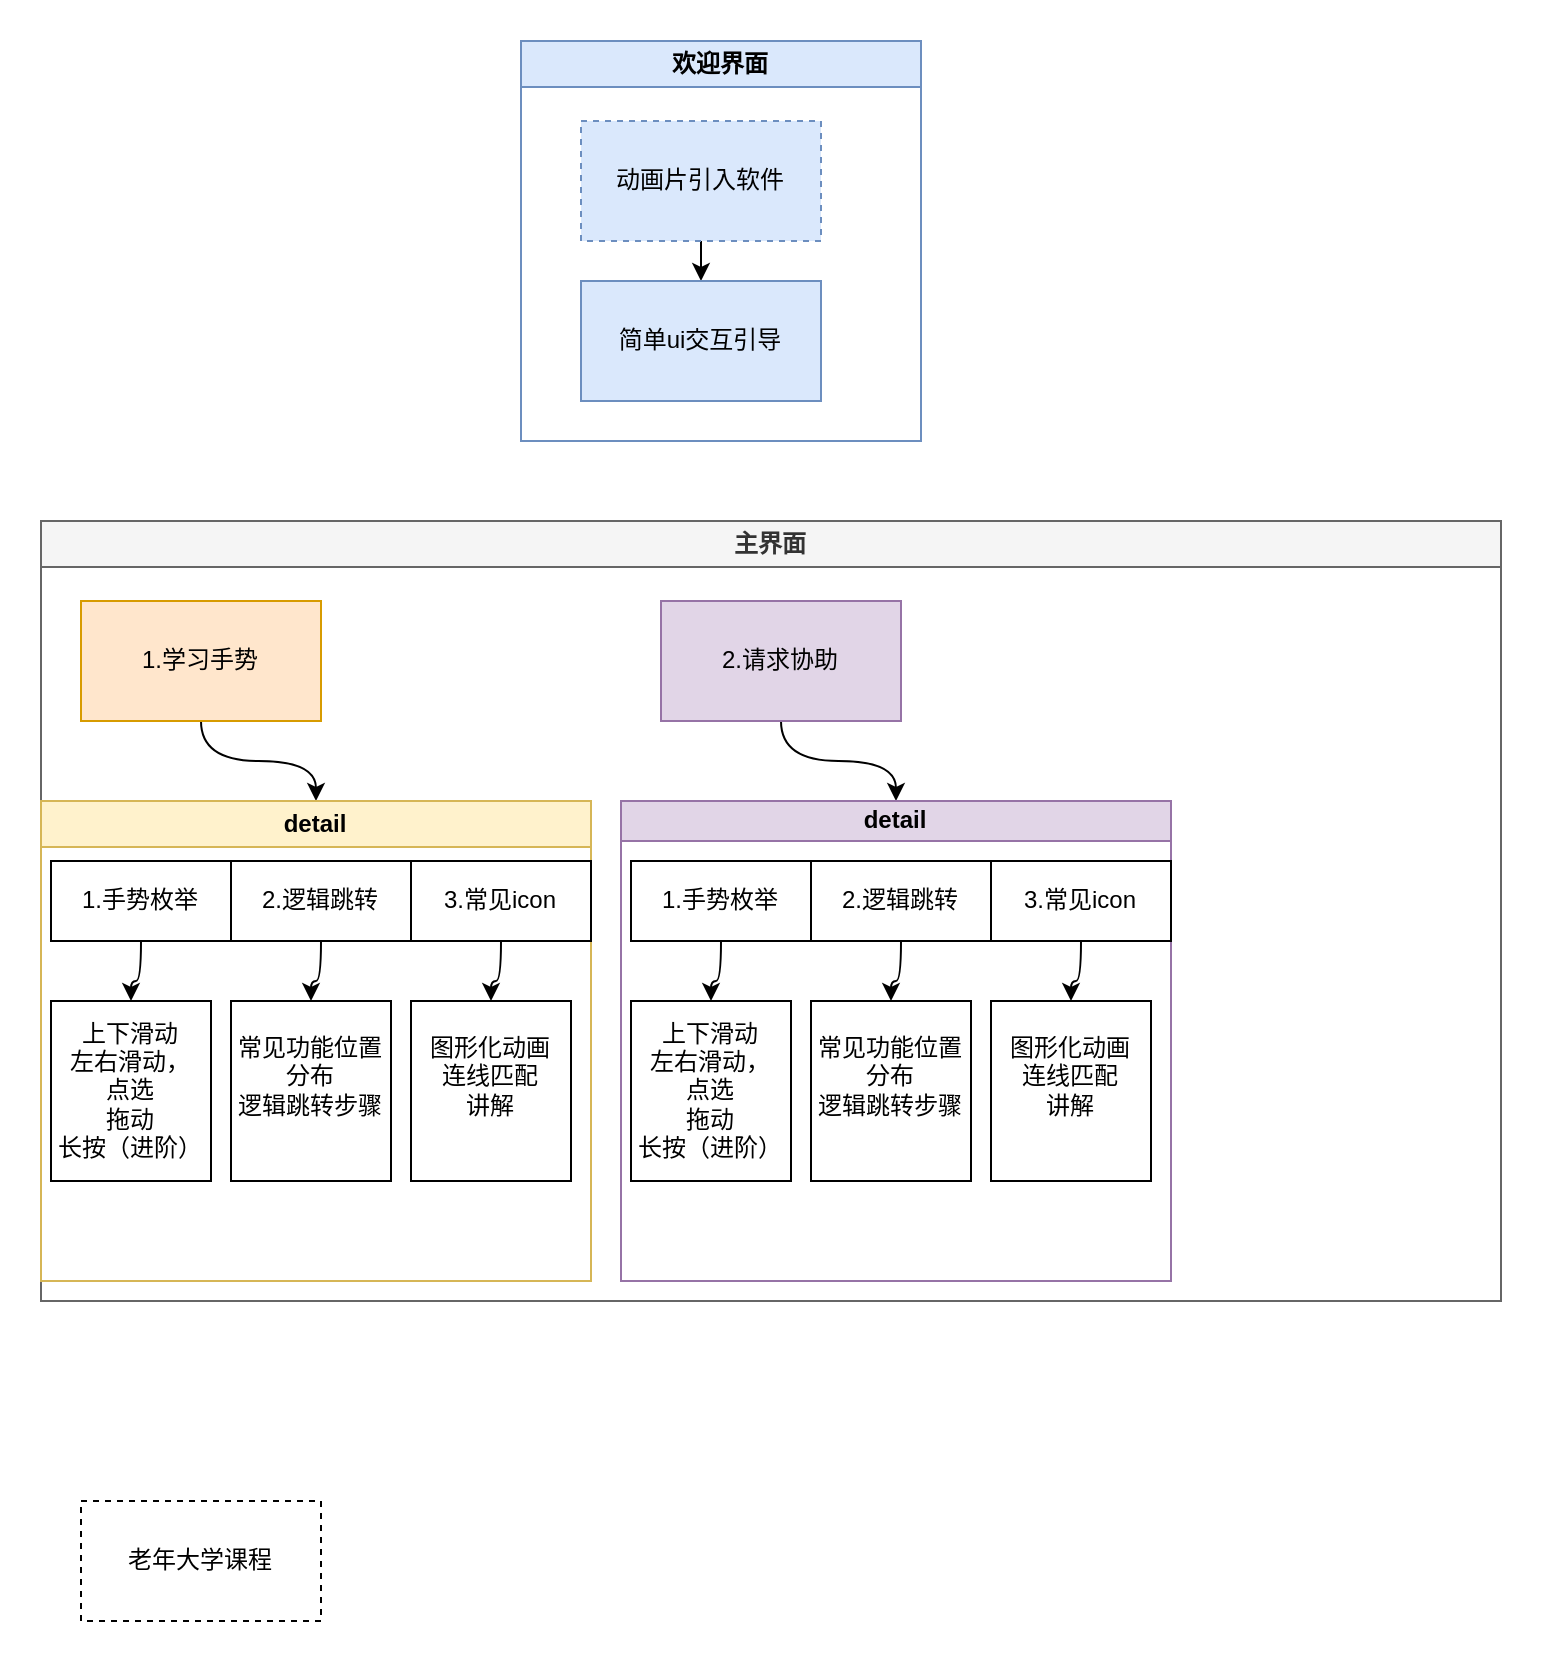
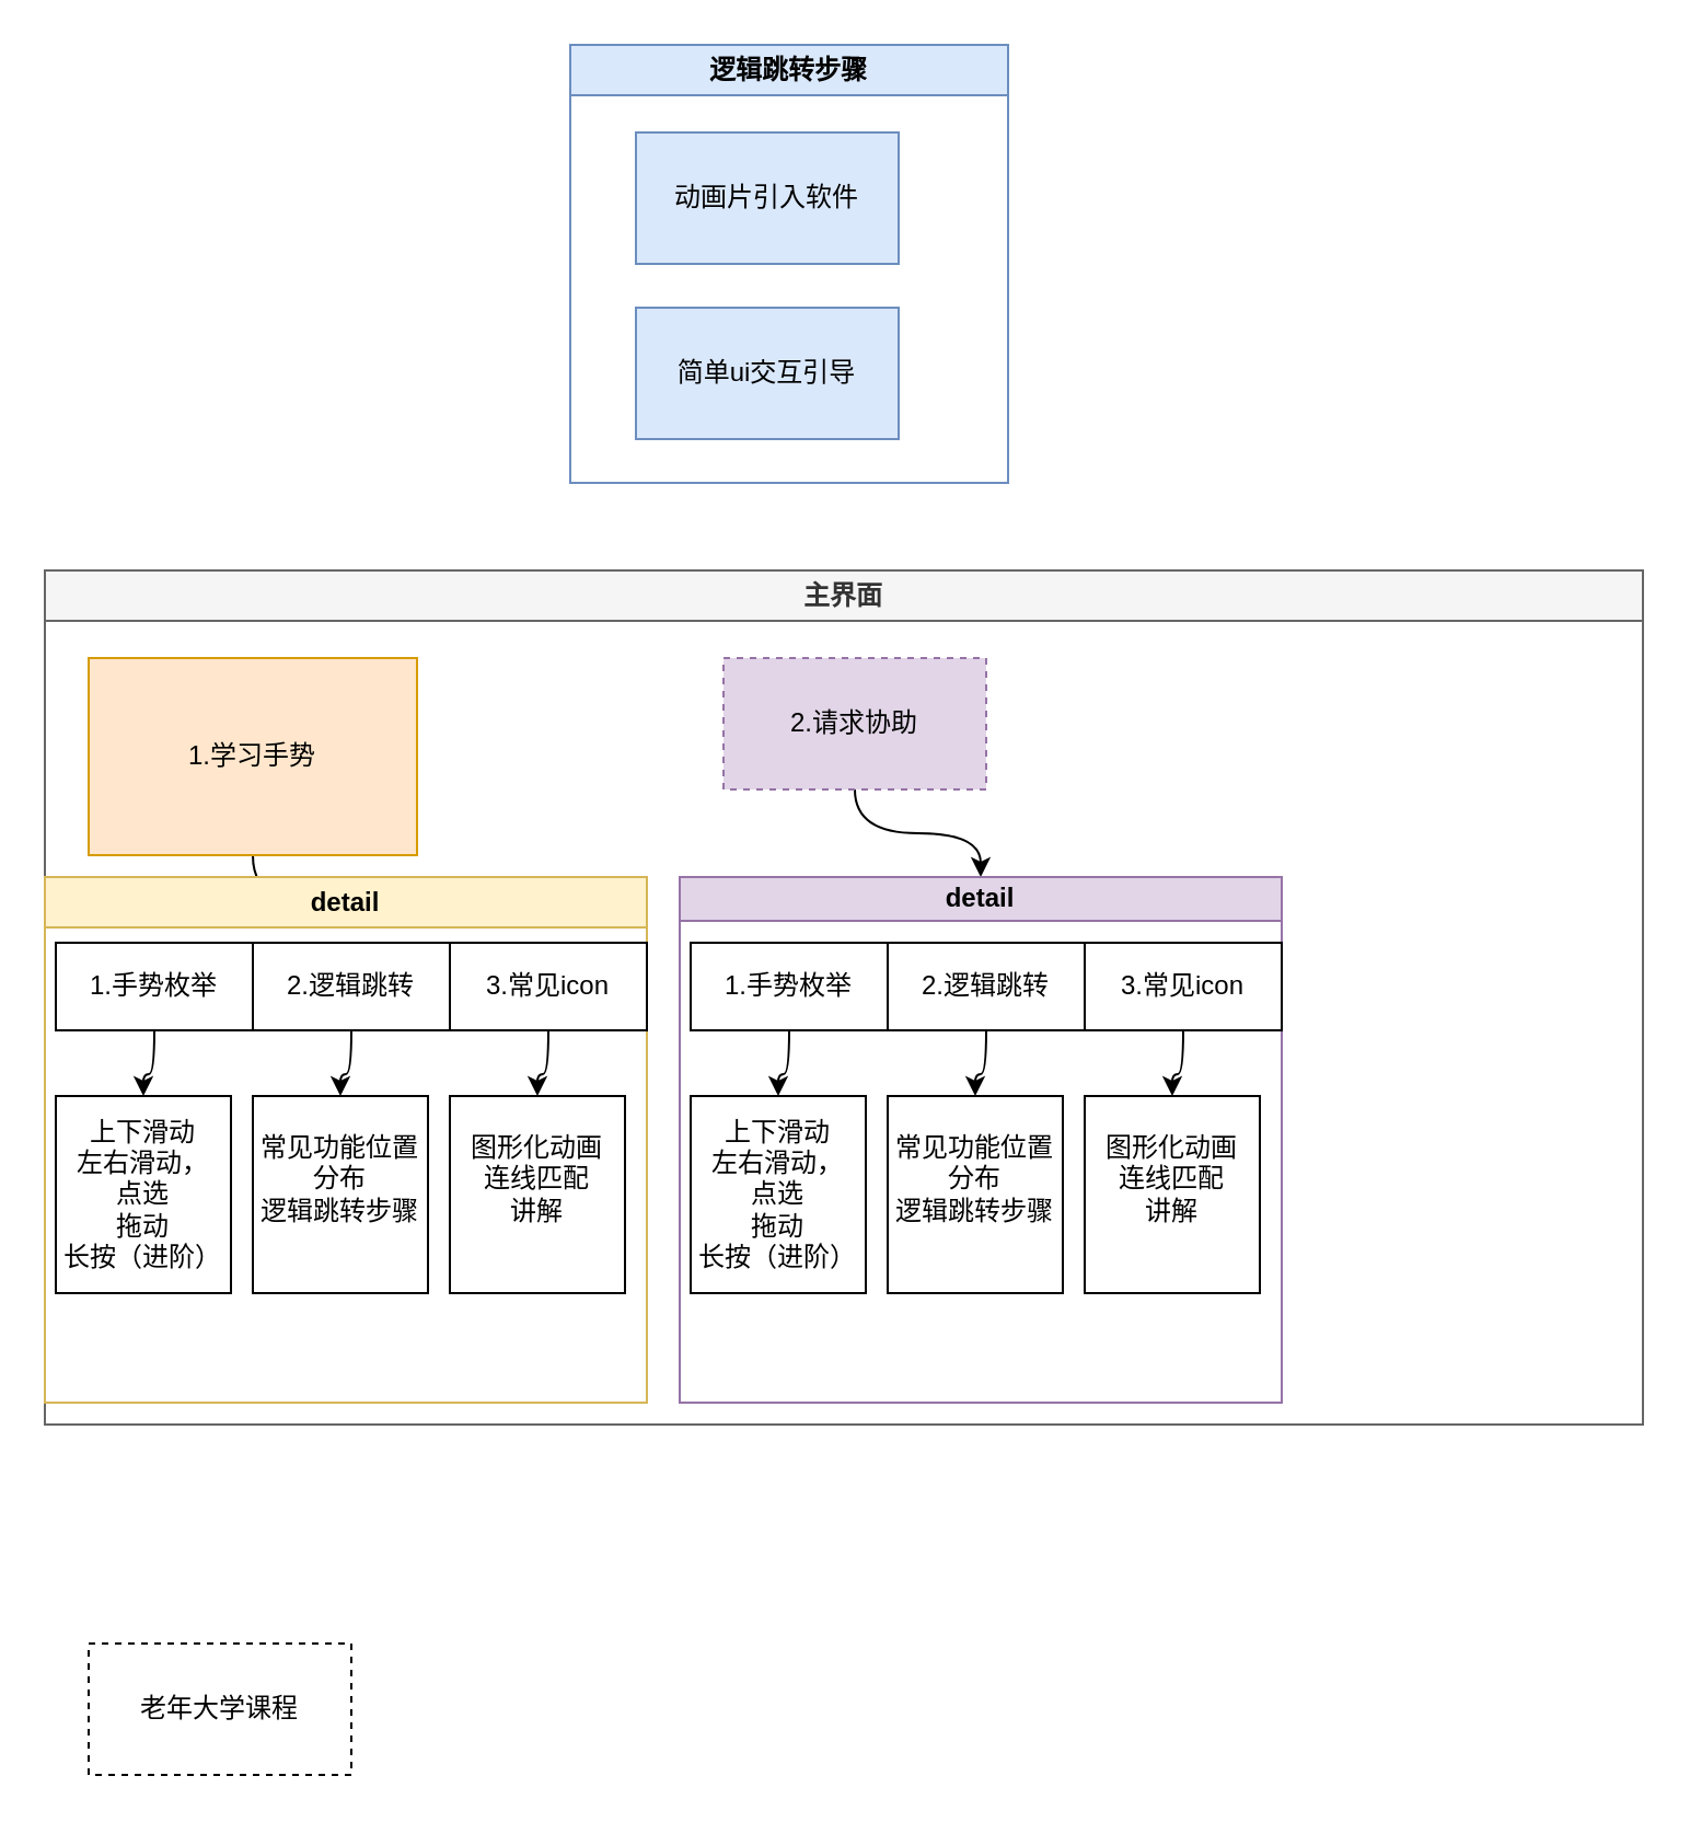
  <mxCell id="0" />
  <mxCell id="1" parent="0" />
- <mxCell id="2" value="欢迎界面" style="swimlane;whiteSpace=wrap;html=1;startSize=23;fillColor=#dae8fc;strokeColor=#6c8ebf;" parent="1" vertex="1"><mxGeometry x="260" y="20" width="200" height="200" as="geometry" /></mxCell>
- <mxCell id="3" value="" style="edgeStyle=orthogonalEdgeStyle;curved=1;rounded=0;orthogonalLoop=1;jettySize=auto;html=1;" parent="2" source="4" target="5" edge="1"><mxGeometry relative="1" as="geometry" /></mxCell>
- <mxCell id="4" value="动画片引入软件" style="rounded=0;whiteSpace=wrap;html=1;fillColor=#dae8fc;strokeColor=#6c8ebf;dashed=1;" parent="2" vertex="1"><mxGeometry x="30" y="40" width="120" height="60" as="geometry" /></mxCell>
+ <mxCell id="2" value="逻辑跳转步骤" style="swimlane;whiteSpace=wrap;html=1;startSize=23;fillColor=#dae8fc;strokeColor=#6c8ebf;" parent="1" vertex="1"><mxGeometry x="260" y="20" width="200" height="200" as="geometry" /></mxCell>
+ <mxCell id="4" value="动画片引入软件" style="rounded=0;whiteSpace=wrap;html=1;fillColor=#dae8fc;strokeColor=#6c8ebf;" parent="2" vertex="1"><mxGeometry x="30" y="40" width="120" height="60" as="geometry" /></mxCell>
  <mxCell id="5" value="简单ui交互引导" style="rounded=0;whiteSpace=wrap;html=1;fillColor=#dae8fc;strokeColor=#6c8ebf;" parent="2" vertex="1"><mxGeometry x="30" y="120" width="120" height="60" as="geometry" /></mxCell>
  <mxCell id="6" value="主界面" style="swimlane;whiteSpace=wrap;html=1;fillColor=#f5f5f5;strokeColor=#666666;fontColor=#333333;" parent="1" vertex="1"><mxGeometry x="20" y="260" width="730" height="390" as="geometry" /></mxCell>
  <mxCell id="7" style="edgeStyle=orthogonalEdgeStyle;curved=1;rounded=0;orthogonalLoop=1;jettySize=auto;html=1;" parent="6" source="8" target="11" edge="1"><mxGeometry relative="1" as="geometry" /></mxCell>
- <mxCell id="8" value="1.学习手势" style="rounded=0;whiteSpace=wrap;html=1;fillColor=#ffe6cc;strokeColor=#d79b00;" parent="6" vertex="1"><mxGeometry x="20" y="40" width="120" height="60" as="geometry" /></mxCell>
+ <mxCell id="8" value="1.学习手势" style="rounded=0;whiteSpace=wrap;html=1;fillColor=#ffe6cc;strokeColor=#d79b00;" parent="6" vertex="1"><mxGeometry x="20" y="40" width="150" height="90" as="geometry" /></mxCell>
  <mxCell id="9" style="edgeStyle=orthogonalEdgeStyle;curved=1;rounded=0;orthogonalLoop=1;jettySize=auto;html=1;exitX=0.5;exitY=1;exitDx=0;exitDy=0;entryX=0.5;entryY=0;entryDx=0;entryDy=0;" parent="6" source="10" target="21" edge="1"><mxGeometry relative="1" as="geometry" /></mxCell>
- <mxCell id="10" value="2.请求协助" style="rounded=0;whiteSpace=wrap;html=1;fillColor=#e1d5e7;strokeColor=#9673a6;" parent="6" vertex="1"><mxGeometry x="310" y="40" width="120" height="60" as="geometry" /></mxCell>
+ <mxCell id="10" value="2.请求协助" style="rounded=0;whiteSpace=wrap;html=1;fillColor=#e1d5e7;strokeColor=#9673a6;dashed=1;" parent="6" vertex="1"><mxGeometry x="310" y="40" width="120" height="60" as="geometry" /></mxCell>
  <mxCell id="11" value="detail" style="swimlane;whiteSpace=wrap;html=1;fillColor=#fff2cc;strokeColor=#d6b656;" parent="6" vertex="1"><mxGeometry y="140" width="275" height="240" as="geometry"><mxRectangle x="10" y="140" width="70" height="30" as="alternateBounds" /></mxGeometry></mxCell>
  <mxCell id="12" value="" style="edgeStyle=orthogonalEdgeStyle;curved=1;rounded=0;orthogonalLoop=1;jettySize=auto;html=1;" parent="11" source="13" target="14" edge="1"><mxGeometry relative="1" as="geometry" /></mxCell>
  <mxCell id="13" value="1.手势枚举" style="rounded=0;whiteSpace=wrap;html=1;" parent="11" vertex="1"><mxGeometry x="5" y="30" width="90" height="40" as="geometry" /></mxCell>
  <mxCell id="14" value="&lt;div&gt;上下滑动&lt;/div&gt;&lt;div&gt;左右滑动，&lt;/div&gt;&lt;div&gt;点选&lt;/div&gt;&lt;div&gt;拖动&lt;/div&gt;&lt;div&gt;长按（进阶）&lt;/div&gt;" style="rounded=0;whiteSpace=wrap;html=1;" parent="11" vertex="1"><mxGeometry x="5" y="100" width="80" height="90" as="geometry" /></mxCell>
  <mxCell id="15" value="" style="edgeStyle=orthogonalEdgeStyle;curved=1;rounded=0;orthogonalLoop=1;jettySize=auto;html=1;" parent="11" source="16" target="17" edge="1"><mxGeometry relative="1" as="geometry" /></mxCell>
  <mxCell id="16" value="2.逻辑跳转" style="rounded=0;whiteSpace=wrap;html=1;" parent="11" vertex="1"><mxGeometry x="95" y="30" width="90" height="40" as="geometry" /></mxCell>
  <mxCell id="17" value="&lt;div&gt;常见功能位置分布&lt;/div&gt;&lt;div&gt;逻辑跳转步骤&lt;/div&gt;&lt;div&gt;&lt;br&gt;&lt;/div&gt;" style="rounded=0;whiteSpace=wrap;html=1;" parent="11" vertex="1"><mxGeometry x="95" y="100" width="80" height="90" as="geometry" /></mxCell>
  <mxCell id="18" value="" style="edgeStyle=orthogonalEdgeStyle;curved=1;rounded=0;orthogonalLoop=1;jettySize=auto;html=1;" parent="11" source="19" target="20" edge="1"><mxGeometry relative="1" as="geometry" /></mxCell>
  <mxCell id="19" value="3.常见icon" style="rounded=0;whiteSpace=wrap;html=1;" parent="11" vertex="1"><mxGeometry x="185" y="30" width="90" height="40" as="geometry" /></mxCell>
  <mxCell id="20" value="&lt;div&gt;图形化动画&lt;/div&gt;&lt;div&gt;连线匹配&lt;/div&gt;&lt;div&gt;讲解&lt;/div&gt;&lt;div&gt;&lt;br&gt;&lt;/div&gt;" style="rounded=0;whiteSpace=wrap;html=1;" parent="11" vertex="1"><mxGeometry x="185" y="100" width="80" height="90" as="geometry" /></mxCell>
  <mxCell id="21" value="detail" style="swimlane;whiteSpace=wrap;html=1;fillColor=#e1d5e7;strokeColor=#9673a6;startSize=20;" parent="6" vertex="1"><mxGeometry x="290" y="140" width="275" height="240" as="geometry"><mxRectangle x="315" y="140" width="70" height="30" as="alternateBounds" /></mxGeometry></mxCell>
  <mxCell id="22" value="" style="edgeStyle=orthogonalEdgeStyle;curved=1;rounded=0;orthogonalLoop=1;jettySize=auto;html=1;" parent="21" source="23" target="24" edge="1"><mxGeometry relative="1" as="geometry" /></mxCell>
  <mxCell id="23" value="1.手势枚举" style="rounded=0;whiteSpace=wrap;html=1;" parent="21" vertex="1"><mxGeometry x="5" y="30" width="90" height="40" as="geometry" /></mxCell>
  <mxCell id="24" value="&lt;div&gt;上下滑动&lt;/div&gt;&lt;div&gt;左右滑动，&lt;/div&gt;&lt;div&gt;点选&lt;/div&gt;&lt;div&gt;拖动&lt;/div&gt;&lt;div&gt;长按（进阶）&lt;/div&gt;" style="rounded=0;whiteSpace=wrap;html=1;" parent="21" vertex="1"><mxGeometry x="5" y="100" width="80" height="90" as="geometry" /></mxCell>
  <mxCell id="25" value="" style="edgeStyle=orthogonalEdgeStyle;curved=1;rounded=0;orthogonalLoop=1;jettySize=auto;html=1;" parent="21" source="26" target="27" edge="1"><mxGeometry relative="1" as="geometry" /></mxCell>
  <mxCell id="26" value="2.逻辑跳转" style="rounded=0;whiteSpace=wrap;html=1;" parent="21" vertex="1"><mxGeometry x="95" y="30" width="90" height="40" as="geometry" /></mxCell>
  <mxCell id="27" value="&lt;div&gt;常见功能位置分布&lt;/div&gt;&lt;div&gt;逻辑跳转步骤&lt;/div&gt;&lt;div&gt;&lt;br&gt;&lt;/div&gt;" style="rounded=0;whiteSpace=wrap;html=1;" parent="21" vertex="1"><mxGeometry x="95" y="100" width="80" height="90" as="geometry" /></mxCell>
  <mxCell id="28" value="" style="edgeStyle=orthogonalEdgeStyle;curved=1;rounded=0;orthogonalLoop=1;jettySize=auto;html=1;" parent="21" source="29" target="30" edge="1"><mxGeometry relative="1" as="geometry" /></mxCell>
  <mxCell id="29" value="3.常见icon" style="rounded=0;whiteSpace=wrap;html=1;" parent="21" vertex="1"><mxGeometry x="185" y="30" width="90" height="40" as="geometry" /></mxCell>
  <mxCell id="30" value="&lt;div&gt;图形化动画&lt;/div&gt;&lt;div&gt;连线匹配&lt;/div&gt;&lt;div&gt;讲解&lt;/div&gt;&lt;div&gt;&lt;br&gt;&lt;/div&gt;" style="rounded=0;whiteSpace=wrap;html=1;" parent="21" vertex="1"><mxGeometry x="185" y="100" width="80" height="90" as="geometry" /></mxCell>
  <mxCell id="31" value="老年大学课程" style="rounded=0;whiteSpace=wrap;html=1;dashed=1;" parent="1" vertex="1"><mxGeometry x="40" y="750" width="120" height="60" as="geometry" /></mxCell>
